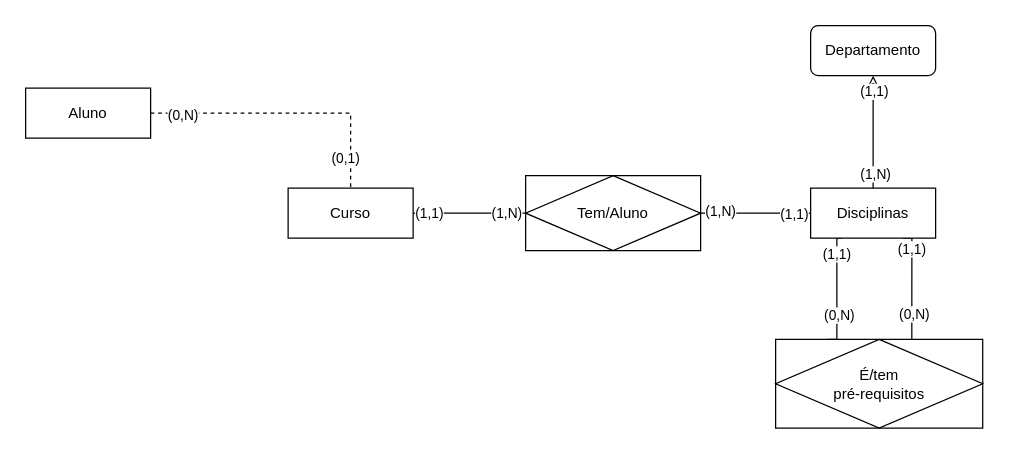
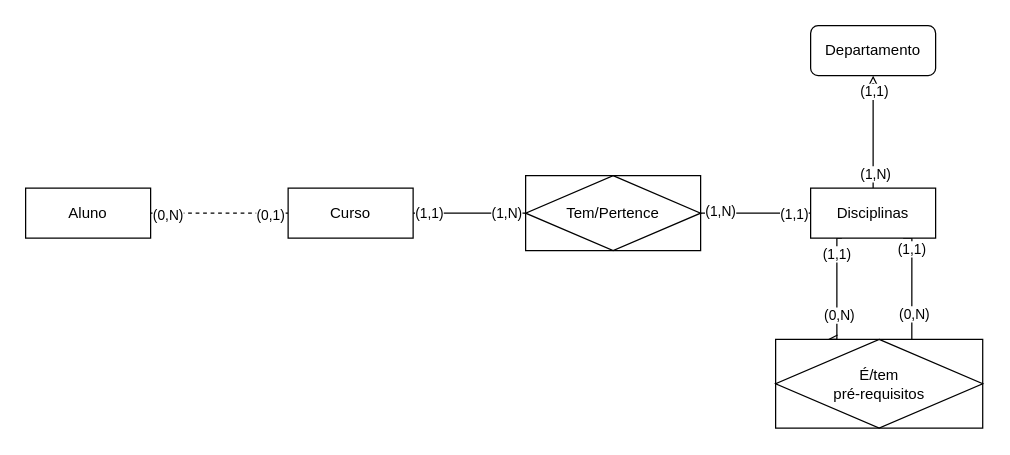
  <mxCell id="0" />
  <mxCell id="1" parent="0" />
  <mxCell id="2" style="edgeStyle=orthogonalEdgeStyle;rounded=0;orthogonalLoop=1;jettySize=auto;html=1;exitX=1;exitY=0.5;exitDx=0;exitDy=0;endArrow=none;endFill=0;dashed=1;" edge="1" parent="1" source="5" target="6"><mxGeometry relative="1" as="geometry" /></mxCell>
  <mxCell id="3" value="(0,1)" style="edgeLabel;html=1;align=center;verticalAlign=middle;resizable=0;points=[];" vertex="1" connectable="0" parent="2"><mxGeometry x="0.782" y="-2" relative="1" as="geometry"><mxPoint x="-3" y="-1" as="offset" /></mxGeometry></mxCell>
  <mxCell id="4" value="(0,N)" style="edgeLabel;html=1;align=center;verticalAlign=middle;resizable=0;points=[];" vertex="1" connectable="0" parent="2"><mxGeometry x="-0.782" y="-1" relative="1" as="geometry"><mxPoint x="1" as="offset" /></mxGeometry></mxCell>
- <mxCell id="5" value="Aluno" style="whiteSpace=wrap;html=1;align=center;" vertex="1" parent="1"><mxGeometry x="20" y="70" width="100" height="40" as="geometry" /></mxCell>
+ <mxCell id="5" value="Aluno" style="whiteSpace=wrap;html=1;align=center;" vertex="1" parent="1"><mxGeometry x="20" y="150" width="100" height="40" as="geometry" /></mxCell>
  <mxCell id="6" value="Curso" style="whiteSpace=wrap;html=1;align=center;" vertex="1" parent="1"><mxGeometry x="230" y="150" width="100" height="40" as="geometry" /></mxCell>
  <mxCell id="7" style="edgeStyle=orthogonalEdgeStyle;rounded=0;orthogonalLoop=1;jettySize=auto;html=1;exitX=0.5;exitY=0;exitDx=0;exitDy=0;entryX=0.5;entryY=1;entryDx=0;entryDy=0;endArrow=classic;endFill=0;" edge="1" parent="1" source="19" target="20"><mxGeometry relative="1" as="geometry" /></mxCell>
  <mxCell id="8" value="(1,1)" style="edgeLabel;html=1;align=center;verticalAlign=middle;resizable=0;points=[];" vertex="1" connectable="0" parent="7"><mxGeometry x="0.733" relative="1" as="geometry"><mxPoint as="offset" /></mxGeometry></mxCell>
  <mxCell id="9" value="(1,N)" style="edgeLabel;html=1;align=center;verticalAlign=middle;resizable=0;points=[];" vertex="1" connectable="0" parent="7"><mxGeometry x="-0.73" y="-4" relative="1" as="geometry"><mxPoint x="-3" as="offset" /></mxGeometry></mxCell>
- <mxCell id="10" style="edgeStyle=orthogonalEdgeStyle;rounded=0;orthogonalLoop=1;jettySize=auto;html=1;exitX=0.25;exitY=1;exitDx=0;exitDy=0;entryX=0.25;entryY=0;entryDx=0;entryDy=0;endArrow=none;endFill=0;" edge="1" parent="1" source="19" target="21"><mxGeometry relative="1" as="geometry"><Array as="points"><mxPoint x="669" y="190" /></Array></mxGeometry></mxCell>
+ <mxCell id="10" style="edgeStyle=orthogonalEdgeStyle;rounded=0;orthogonalLoop=1;jettySize=auto;html=1;exitX=0.25;exitY=1;exitDx=0;exitDy=0;entryX=0.25;entryY=0;entryDx=0;entryDy=0;endArrow=open;endFill=0;" edge="1" parent="1" source="19" target="21"><mxGeometry relative="1" as="geometry"><Array as="points"><mxPoint x="669" y="190" /></Array></mxGeometry></mxCell>
  <mxCell id="11" value="(1,1)" style="edgeLabel;html=1;align=center;verticalAlign=middle;resizable=0;points=[];" vertex="1" connectable="0" parent="10"><mxGeometry x="-0.663" y="-1" relative="1" as="geometry"><mxPoint as="offset" /></mxGeometry></mxCell>
  <mxCell id="12" value="(0,N)" style="edgeLabel;html=1;align=center;verticalAlign=middle;resizable=0;points=[];" vertex="1" connectable="0" parent="10"><mxGeometry x="0.571" y="1" relative="1" as="geometry"><mxPoint y="-8" as="offset" /></mxGeometry></mxCell>
  <mxCell id="13" style="edgeStyle=orthogonalEdgeStyle;rounded=0;orthogonalLoop=1;jettySize=auto;html=1;exitX=0.75;exitY=1;exitDx=0;exitDy=0;entryX=0.774;entryY=0.22;entryDx=0;entryDy=0;entryPerimeter=0;endArrow=none;endFill=0;" edge="1" parent="1"><mxGeometry relative="1" as="geometry"><mxPoint x="722" y="190" as="sourcePoint" /><mxPoint x="728.963" y="271" as="targetPoint" /><Array as="points"><mxPoint x="729" y="190" /></Array></mxGeometry></mxCell>
  <mxCell id="14" value="(0,N)" style="edgeLabel;html=1;align=center;verticalAlign=middle;resizable=0;points=[];" vertex="1" connectable="0" parent="13"><mxGeometry x="0.5" y="2" relative="1" as="geometry"><mxPoint y="1" as="offset" /></mxGeometry></mxCell>
  <mxCell id="15" value="(1,1)" style="edgeLabel;html=1;align=center;verticalAlign=middle;resizable=0;points=[];" vertex="1" connectable="0" parent="13"><mxGeometry x="-0.629" relative="1" as="geometry"><mxPoint as="offset" /></mxGeometry></mxCell>
  <mxCell id="16" style="edgeStyle=orthogonalEdgeStyle;rounded=0;orthogonalLoop=1;jettySize=auto;html=1;exitX=0;exitY=0.5;exitDx=0;exitDy=0;entryX=1;entryY=0.5;entryDx=0;entryDy=0;endArrow=none;endFill=0;" edge="1" parent="1" source="19" target="25"><mxGeometry relative="1" as="geometry" /></mxCell>
  <mxCell id="17" value="(1,N)" style="edgeLabel;html=1;align=center;verticalAlign=middle;resizable=0;points=[];" vertex="1" connectable="0" parent="16"><mxGeometry x="0.742" y="-2" relative="1" as="geometry"><mxPoint x="4" as="offset" /></mxGeometry></mxCell>
  <mxCell id="18" value="(1,1)" style="edgeLabel;html=1;align=center;verticalAlign=middle;resizable=0;points=[];" vertex="1" connectable="0" parent="16"><mxGeometry x="-0.731" relative="1" as="geometry"><mxPoint x="-2" as="offset" /></mxGeometry></mxCell>
  <mxCell id="19" value="Disciplinas" style="whiteSpace=wrap;html=1;align=center;" vertex="1" parent="1"><mxGeometry x="648" y="150" width="100" height="40" as="geometry" /></mxCell>
  <mxCell id="20" value="Departamento" style="whiteSpace=wrap;html=1;align=center;rounded=1;" vertex="1" parent="1"><mxGeometry x="648" y="20" width="100" height="40" as="geometry" /></mxCell>
  <mxCell id="21" value="É/tem&lt;br&gt;pré-requisitos" style="shape=associativeEntity;whiteSpace=wrap;html=1;align=center;" vertex="1" parent="1"><mxGeometry x="620" y="271" width="165.67" height="71" as="geometry" /></mxCell>
  <mxCell id="22" style="edgeStyle=orthogonalEdgeStyle;rounded=0;orthogonalLoop=1;jettySize=auto;html=1;exitX=0;exitY=0.5;exitDx=0;exitDy=0;entryX=1;entryY=0.5;entryDx=0;entryDy=0;endArrow=none;endFill=0;" edge="1" parent="1" source="25" target="6"><mxGeometry relative="1" as="geometry" /></mxCell>
  <mxCell id="23" value="(1,N)" style="edgeLabel;html=1;align=center;verticalAlign=middle;resizable=0;points=[];" vertex="1" connectable="0" parent="22"><mxGeometry x="-0.716" y="-1" relative="1" as="geometry"><mxPoint x="-3" as="offset" /></mxGeometry></mxCell>
  <mxCell id="24" value="(1,1)" style="edgeLabel;html=1;align=center;verticalAlign=middle;resizable=0;points=[];" vertex="1" connectable="0" parent="22"><mxGeometry x="0.817" y="-1" relative="1" as="geometry"><mxPoint x="4" as="offset" /></mxGeometry></mxCell>
- <mxCell id="25" value="Tem/Aluno" style="shape=associativeEntity;whiteSpace=wrap;html=1;align=center;" vertex="1" parent="1"><mxGeometry x="420" y="140" width="140" height="60" as="geometry" /></mxCell>
+ <mxCell id="25" value="Tem/Pertence" style="shape=associativeEntity;whiteSpace=wrap;html=1;align=center;" vertex="1" parent="1"><mxGeometry x="420" y="140" width="140" height="60" as="geometry" /></mxCell>
